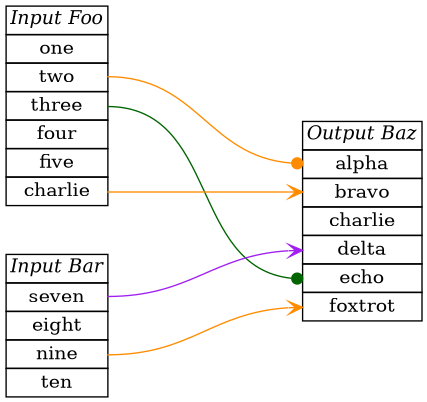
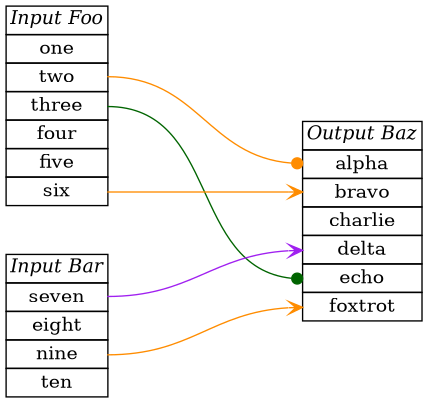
  digraph {
    nodesep=0.5
    rankdir=LR
    ranksep=2
    node [shape=plain]
    edge [color=darkorange arrowhead=vee]
-   n1 [label=< <table border="0" cellborder="1" cellspacing="0">   <tr><td><i>Input Foo</i></td></tr>   <tr><td port="1">one</td></tr>   <tr><td port="2">two</td></tr>   <tr><td port="3">three</td></tr>   <tr><td port="4">four</td></tr>   <tr><td port="5">five</td></tr>   <tr><td port="6">charlie</td></tr> </table>>]
+   n1 [label=< <table border="0" cellborder="1" cellspacing="0">   <tr><td><i>Input Foo</i></td></tr>   <tr><td port="1">one</td></tr>   <tr><td port="2">two</td></tr>   <tr><td port="3">three</td></tr>   <tr><td port="4">four</td></tr>   <tr><td port="5">five</td></tr>   <tr><td port="6">six</td></tr> </table>>]
    n2 [label=< <table border="0" cellborder="1" cellspacing="0">   <tr><td><i>Output Baz</i></td></tr>   <tr><td port="a">alpha</td></tr>   <tr><td port="b">bravo</td></tr>   <tr><td port="c">charlie</td></tr>   <tr><td port="d">delta</td></tr>   <tr><td port="e">echo</td></tr>   <tr><td port="f">foxtrot</td></tr> </table>>]
    n3 [label=< <table border="0" cellborder="1" cellspacing="0">   <tr><td><i>Input Bar</i></td></tr>   <tr><td port="7">seven</td></tr>   <tr><td port="8">eight</td></tr>   <tr><td port="9">nine</td></tr>   <tr><td port="10">ten</td></tr> </table>>]
    n1 -> n2 [headport=a tailport=2 arrowhead=dot]
    n1 -> n2 [headport=e tailport=3 color=darkgreen arrowhead=dot]
    n1 -> n2 [headport=b tailport=6]
    n3 -> n2 [headport=d tailport=7 color=purple]
    n3 -> n2 [headport=f tailport=9]
  }
